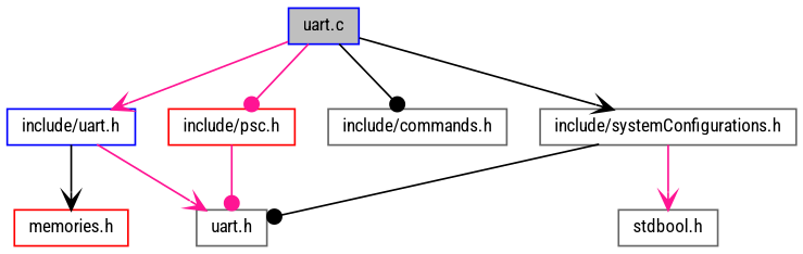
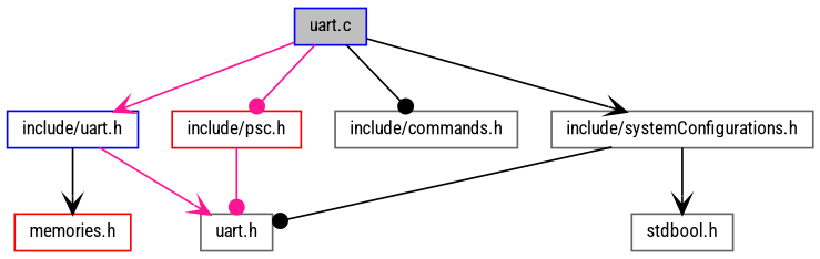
  digraph {
    fontname="Roboto Condensed"
    node [color=gray40 fillcolor=white fontname="Roboto Condensed" fontsize=10 shape=record style=filled]
    edge [arrowhead=vee color=black fontname="Roboto Condensed" fontsize=10 labelfontname=Helvetica labelfontsize=10 style=solid]
    n1 [color=blue fillcolor=grey75 fontcolor=black height=0.2 label="uart.c" width=0.4]
    n2 [color=blue height=0.2 label="include/uart.h" width=0.4]
    n3 [color=red height=0.2 label="include/psc.h" width=0.4]
    n4 [height=0.2 label="include/commands.h" width=0.4]
    n5 [height=0.2 label="include/systemConfigurations.h" width=0.4]
    n6 [height=0.2 label="uart.h" width=0.4]
    n7 [color=red height=0.2 label="memories.h" width=0.4]
    n8 [height=0.2 label="stdbool.h" width=0.4]
    n1 -> n2 [color=deeppink]
    n1 -> n3 [arrowhead=dot color=deeppink]
    n1 -> n4 [arrowhead=dot]
    n1 -> n5
    n2 -> n6 [color=deeppink]
    n2 -> n7
    n3 -> n6 [arrowhead=dot color=deeppink]
    n5 -> n6 [arrowhead=dot]
-   n5 -> n8 [color=deeppink]
+   n5 -> n8
  }
